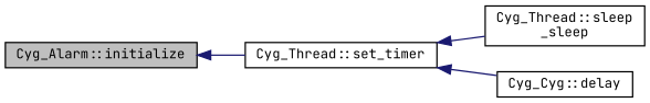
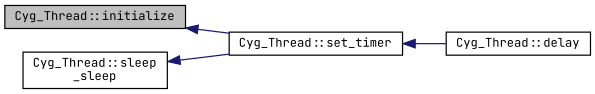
  digraph {
    fontname="JetBrains Mono"
    rankdir=LR
    node [color=black fillcolor=white fontname="JetBrains Mono" fontsize=10 shape=record style=filled]
    edge [color=midnightblue dir=back fontname="JetBrains Mono" fontsize=10 labelfontname=Helvetica labelfontsize=10 style=solid]
-   n1 [fillcolor=grey75 fontcolor=black height=0.2 label="Cyg_Alarm::initialize" width=0.4]
+   n1 [fillcolor=grey75 fontcolor=black height=0.2 label="Cyg_Thread::initialize" width=0.4]
    n2 [height=0.2 label="Cyg_Thread::set_timer" width=0.4]
    n3 [height=0.2 label="Cyg_Thread::sleep\l_sleep" width=0.4]
-   n4 [height=0.2 label="Cyg_Cyg::delay" width=0.4]
+   n4 [height=0.2 label="Cyg_Thread::delay" width=0.4]
    n1 -> n2
-   n2 -> n3
+   n3 -> n2
    n2 -> n4
  }
